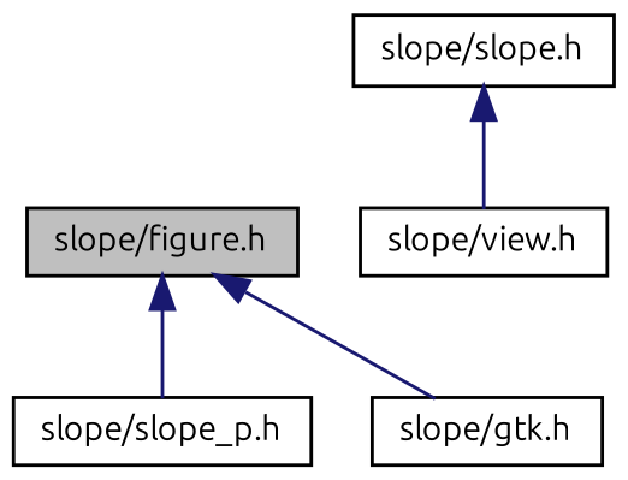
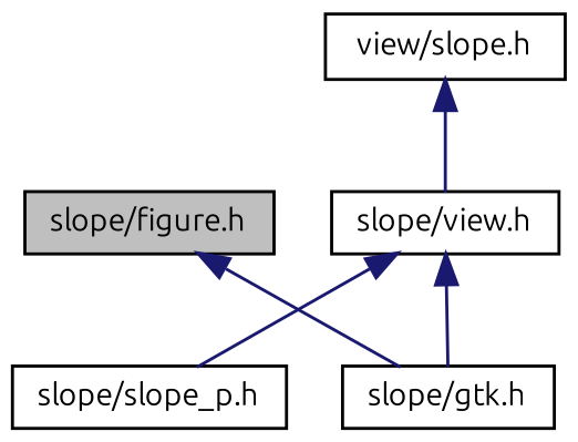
  digraph {
    fontname=Ubuntu
    node [color=black fillcolor=white fontname=Ubuntu fontsize=10 shape=record style=filled]
    edge [color=midnightblue dir=back fontname=Ubuntu fontsize=10 labelfontname=Helvetica labelfontsize=10 style=solid]
    n1 [fillcolor=grey75 fontcolor=black height=0.2 label="slope/figure.h" width=0.4]
    n2 [height=0.2 label="slope/slope_p.h" width=0.4]
    n3 [height=0.2 label="slope/gtk.h" width=0.4]
-   n4 [height=0.2 label="slope/slope.h" width=0.4]
+   n4 [height=0.2 label="view/slope.h" width=0.4]
    n5 [height=0.2 label="slope/view.h" width=0.4]
-   n1 -> n2
+   n5 -> n2
    n1 -> n3
    n4 -> n5
+   n5 -> n3
  }
